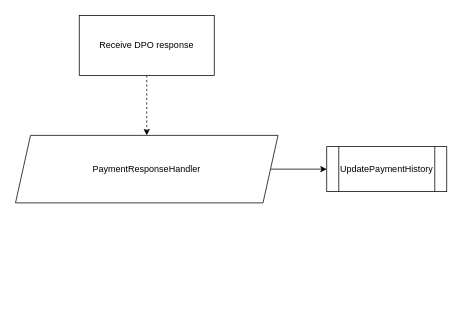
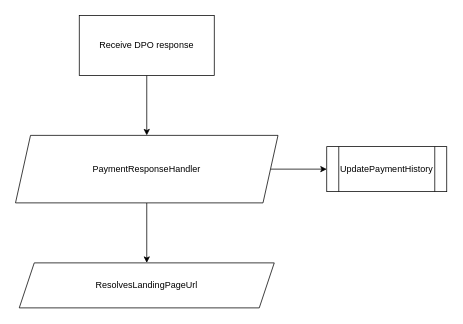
  <mxCell id="0" />
  <mxCell id="1" parent="0" />
- <mxCell id="2" value="" style="edgeStyle=orthogonalEdgeStyle;rounded=0;orthogonalLoop=1;jettySize=auto;html=1;dashed=1;" edge="1" parent="1" source="3" target="6"><mxGeometry relative="1" as="geometry" /></mxCell>
+ <mxCell id="2" value="" style="edgeStyle=orthogonalEdgeStyle;rounded=0;orthogonalLoop=1;jettySize=auto;html=1;" edge="1" parent="1" source="3" target="6"><mxGeometry relative="1" as="geometry" /></mxCell>
  <mxCell id="3" value="Receive DPO response" style="whiteSpace=wrap;html=1;rounded=0;" vertex="1" parent="1"><mxGeometry x="105" y="20" width="180" height="80" as="geometry" /></mxCell>
  <mxCell id="4" value="" style="edgeStyle=orthogonalEdgeStyle;rounded=0;orthogonalLoop=1;jettySize=auto;html=1;" edge="1" parent="1" source="6" target="7"><mxGeometry relative="1" as="geometry" /></mxCell>
+ <mxCell id="5" value="" style="edgeStyle=orthogonalEdgeStyle;rounded=0;orthogonalLoop=1;jettySize=auto;html=1;" edge="1" parent="1" source="6" target="8"><mxGeometry relative="1" as="geometry" /></mxCell>
  <mxCell id="6" value="PaymentResponseHandler" style="shape=parallelogram;perimeter=parallelogramPerimeter;whiteSpace=wrap;html=1;fixedSize=1;" vertex="1" parent="1"><mxGeometry x="20" y="180" width="350" height="90" as="geometry" /></mxCell>
  <mxCell id="7" value="UpdatePaymentHistory" style="shape=process;whiteSpace=wrap;html=1;backgroundOutline=1;" vertex="1" parent="1"><mxGeometry x="435" y="195" width="160" height="60" as="geometry" /></mxCell>
+ <mxCell id="8" value="ResolvesLandingPageUrl" style="shape=parallelogram;perimeter=parallelogramPerimeter;whiteSpace=wrap;html=1;fixedSize=1;" vertex="1" parent="1"><mxGeometry x="25" y="350" width="340" height="60" as="geometry" /></mxCell>
